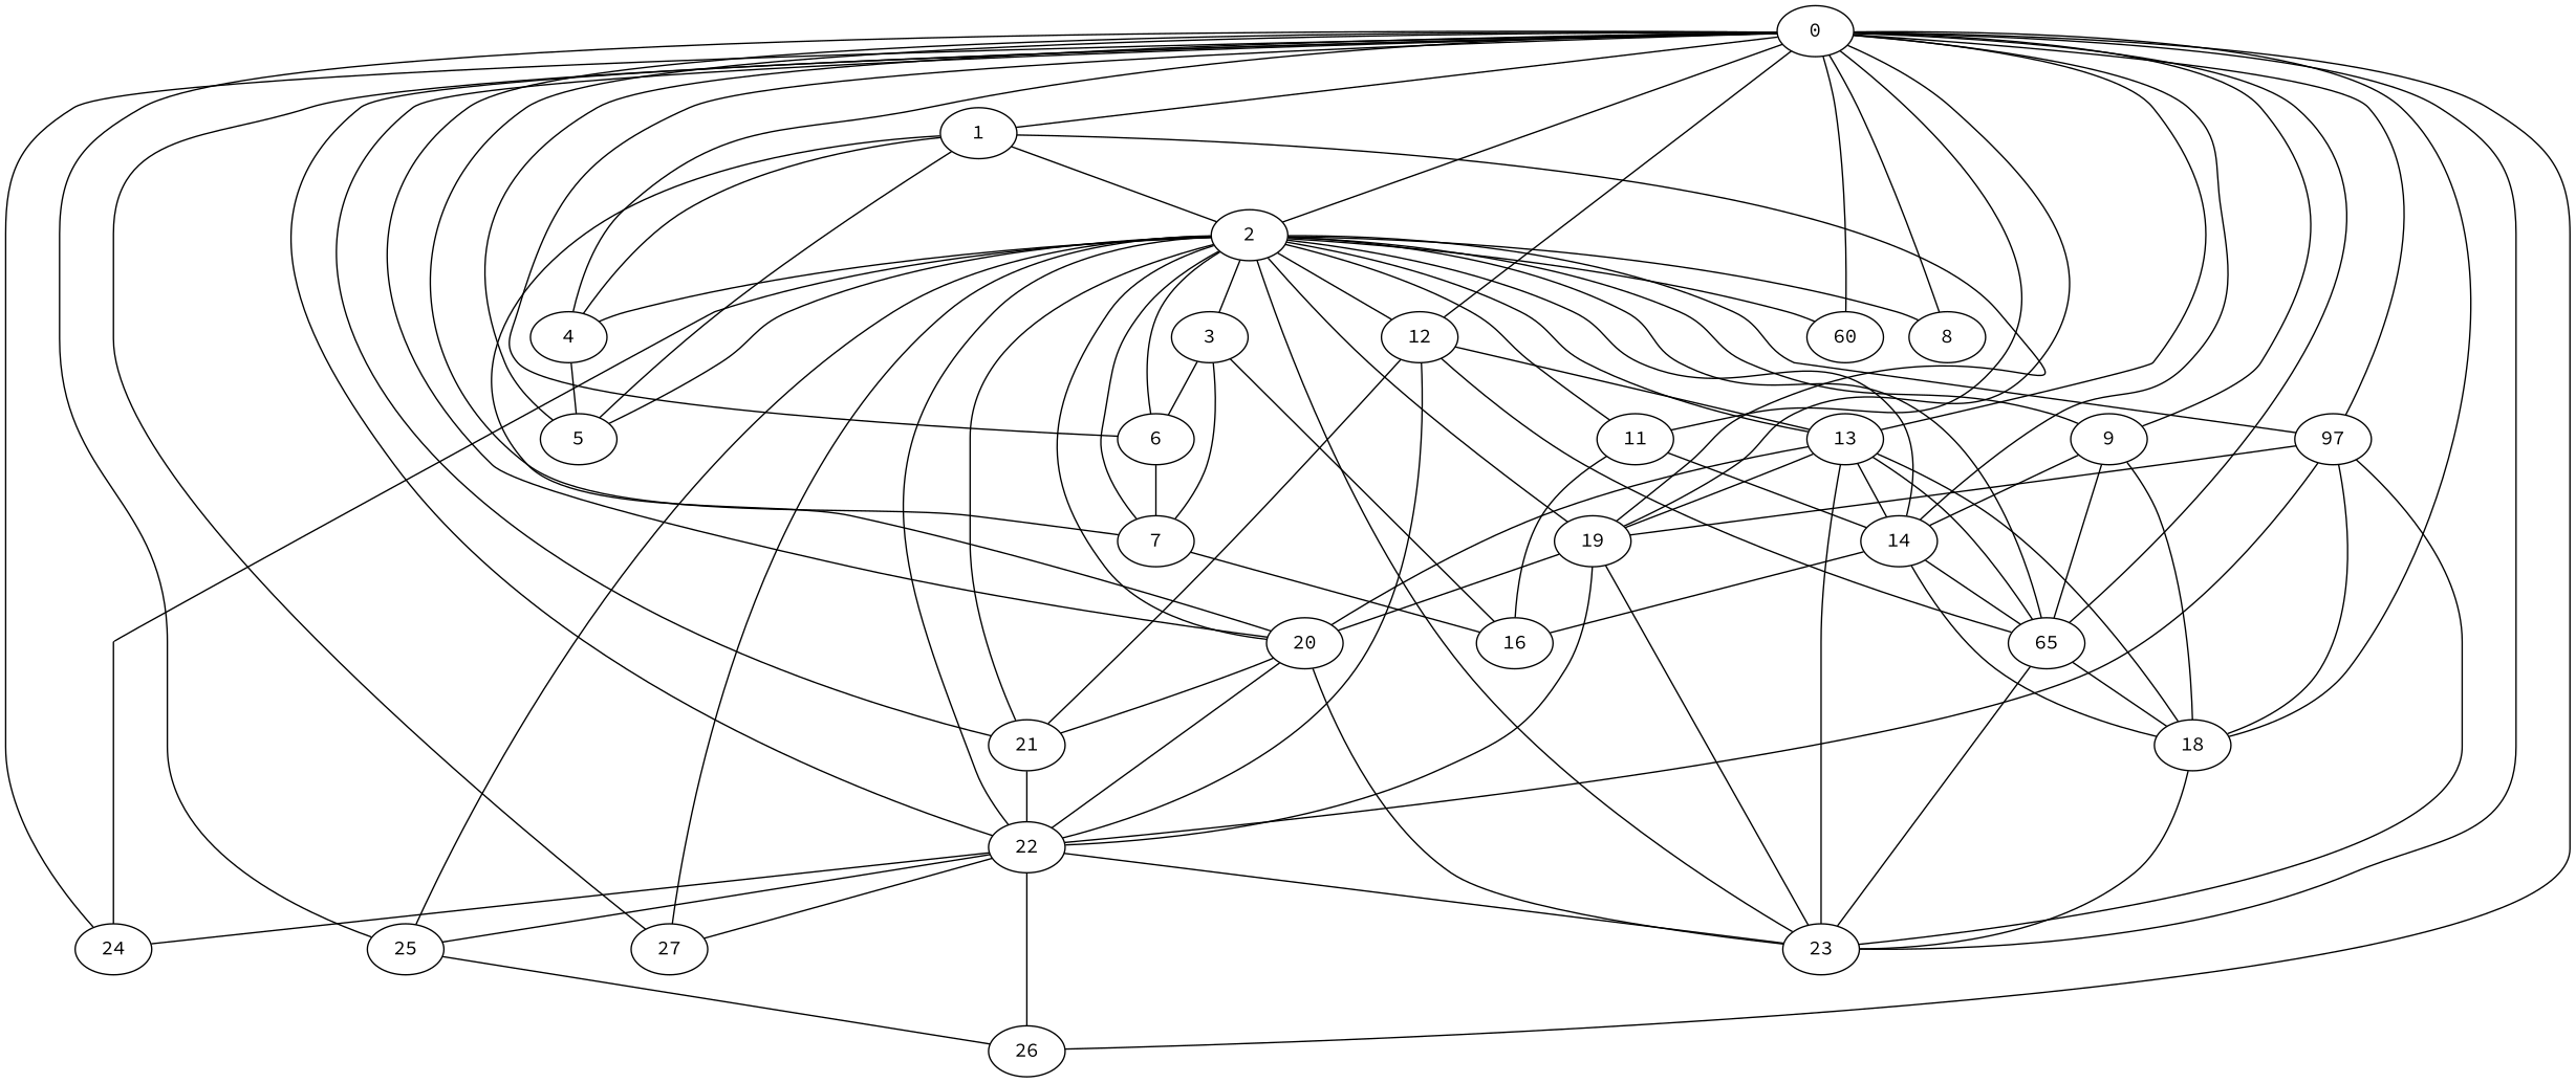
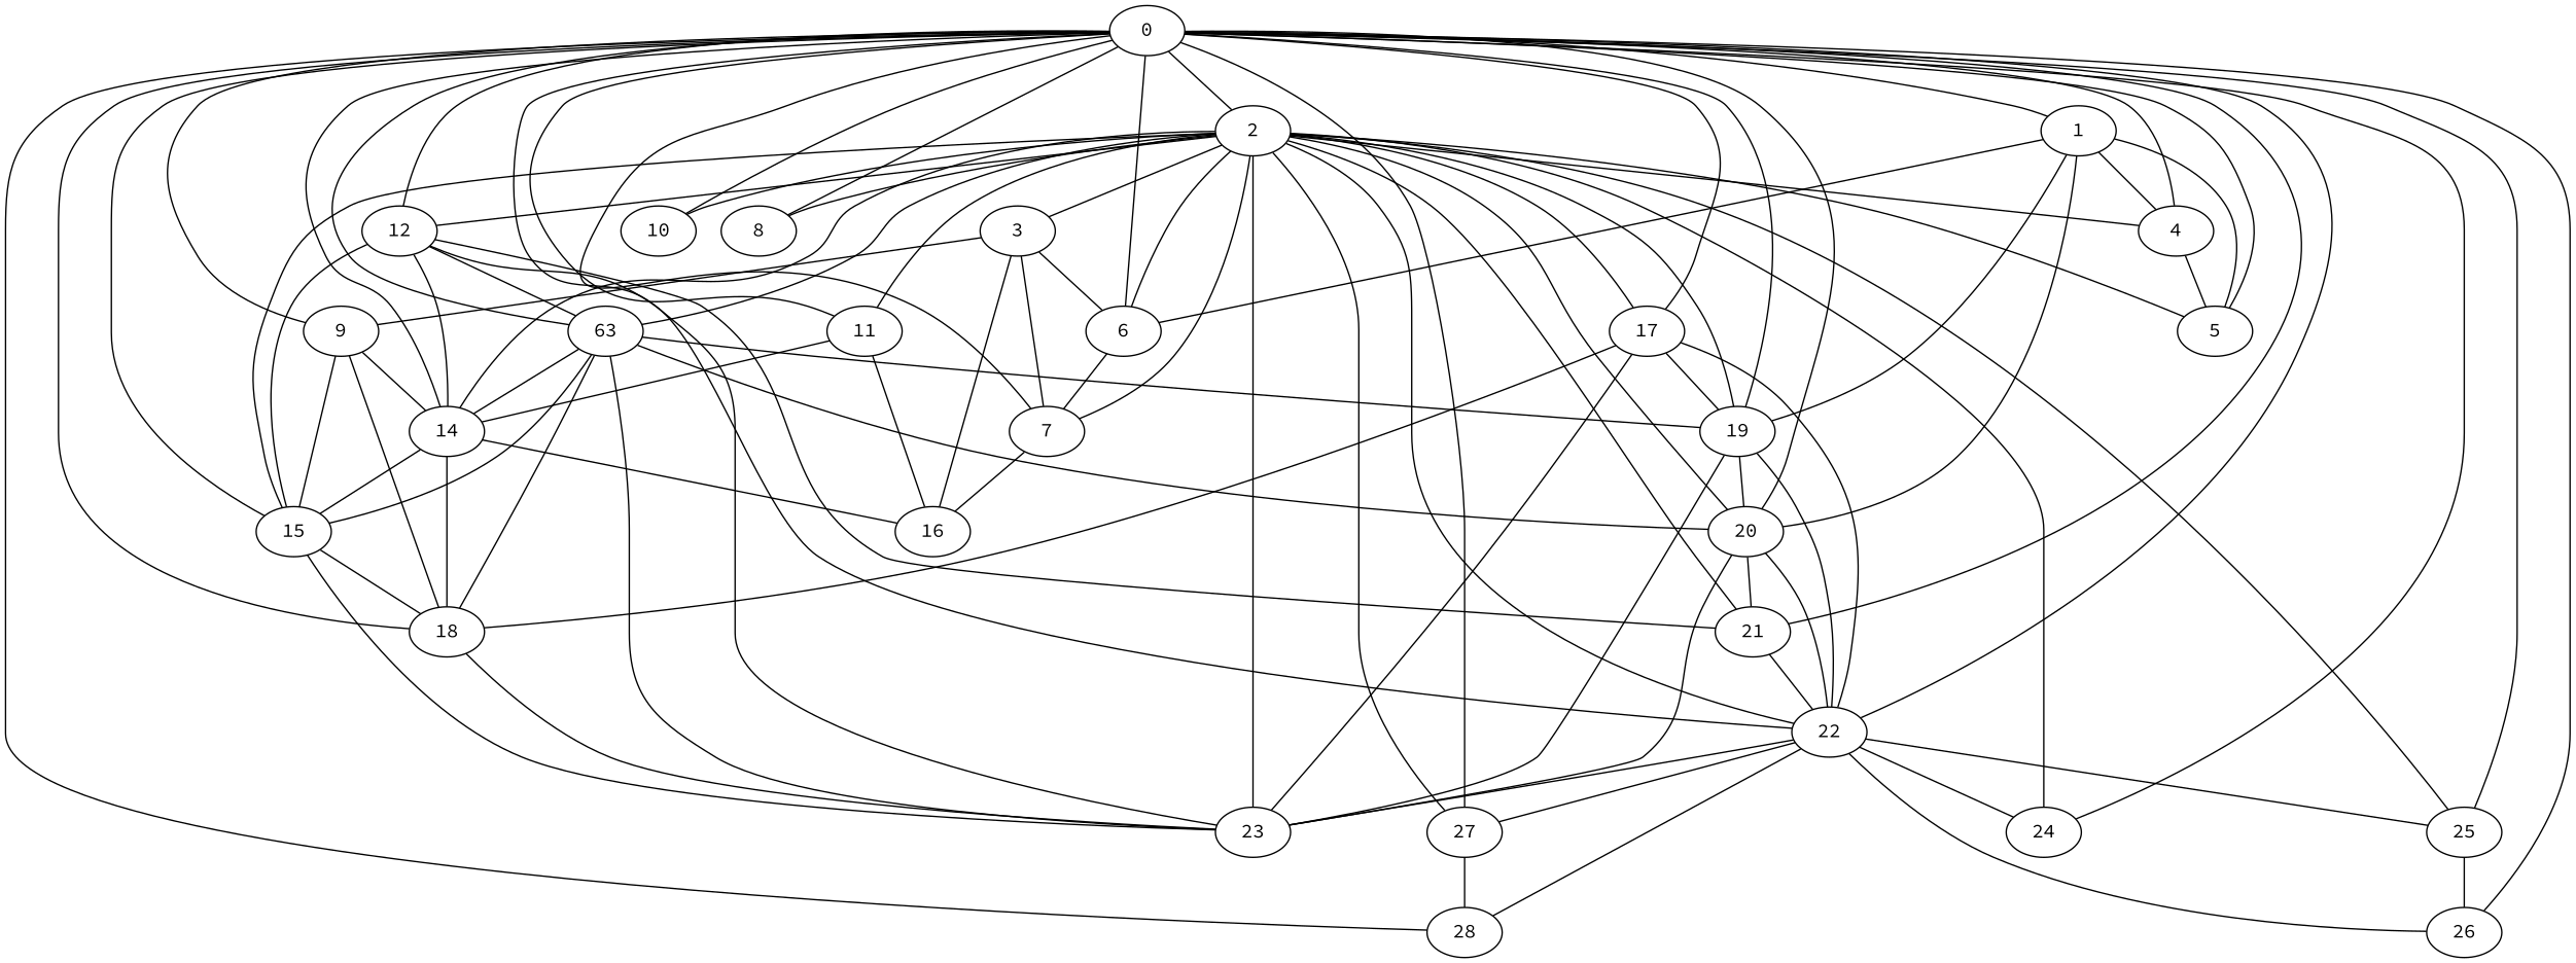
  graph {
    fontname="Source Code Pro"
    node [fontname="Source Code Pro"]
    edge [fontname="Source Code Pro"]
    0
    9
    1
-   10 [label=60]
+   10
    2
    4
    5
    6
    7
    8
    11
    12
-   13
+   13 [label=63]
    14
-   15 [label=65]
-   17 [label=97]
+   15
+   17
    18
    19
    20
    21
    22
    23
    24
    25
    26
    27
+   28
    3
    16
    0 -- 9
    0 -- 1
    0 -- 10
    0 -- 2
    0 -- 4
    0 -- 5
    0 -- 6
    0 -- 7
    0 -- 8
    0 -- 11
    0 -- 12
    0 -- 13
    0 -- 14
    0 -- 15
    0 -- 17
    0 -- 18
    0 -- 19
    0 -- 20
    0 -- 21
    0 -- 22
    0 -- 23
    0 -- 24
    0 -- 25
    0 -- 26
    0 -- 27
+   0 -- 28
    9 -- 14
    9 -- 15
    9 -- 18
-   1 -- 2
+   1 -- 6
    1 -- 4
    1 -- 5
    1 -- 19
    1 -- 20
-   2 -- 9
+   3 -- 9
    2 -- 10
    2 -- 4
    2 -- 5
    2 -- 6
    2 -- 7
    2 -- 8
    2 -- 11
    2 -- 12
    2 -- 13
    2 -- 14
    2 -- 15
    2 -- 17
    2 -- 19
    2 -- 20
    2 -- 21
    2 -- 22
    2 -- 23
    2 -- 24
    2 -- 25
    2 -- 27
    2 -- 3
    4 -- 5
    6 -- 7
    7 -- 16
    11 -- 14
    11 -- 16
    12 -- 13
+   12 -- 14
    12 -- 15
    12 -- 21
    12 -- 22
    13 -- 14
    13 -- 15
    13 -- 18
    13 -- 19
    13 -- 20
    13 -- 23
    14 -- 15
    14 -- 18
    14 -- 16
    15 -- 18
    15 -- 23
    17 -- 18
    17 -- 19
    17 -- 22
    17 -- 23
    18 -- 23
    19 -- 20
    19 -- 22
    19 -- 23
    20 -- 21
    20 -- 22
    20 -- 23
    21 -- 22
    22 -- 23
    22 -- 24
    22 -- 25
    22 -- 26
    22 -- 27
+   22 -- 28
    25 -- 26
+   27 -- 28
    3 -- 6
    3 -- 7
    3 -- 16
  }
